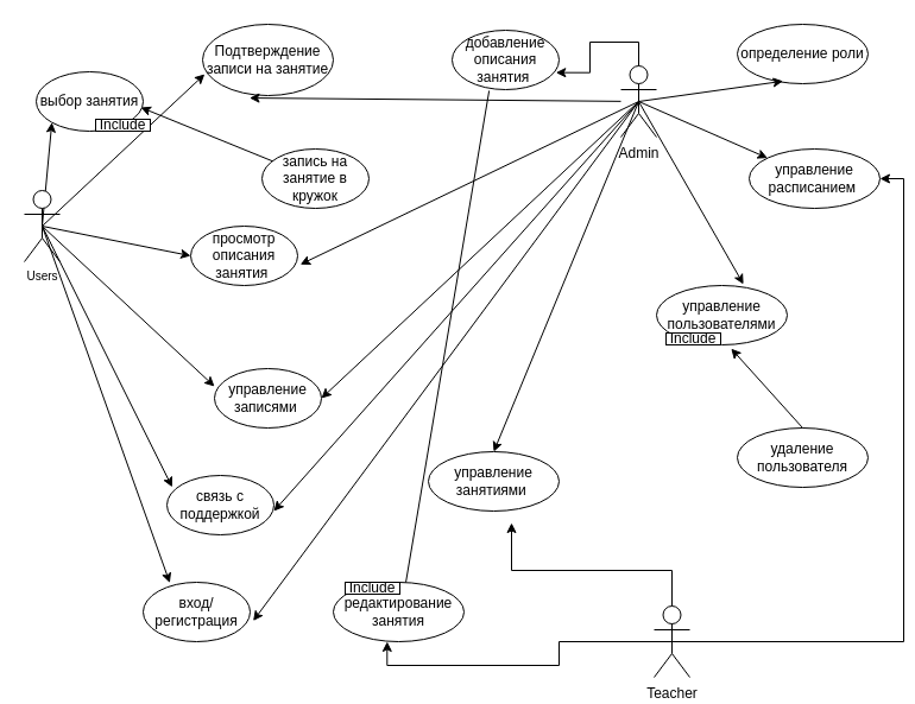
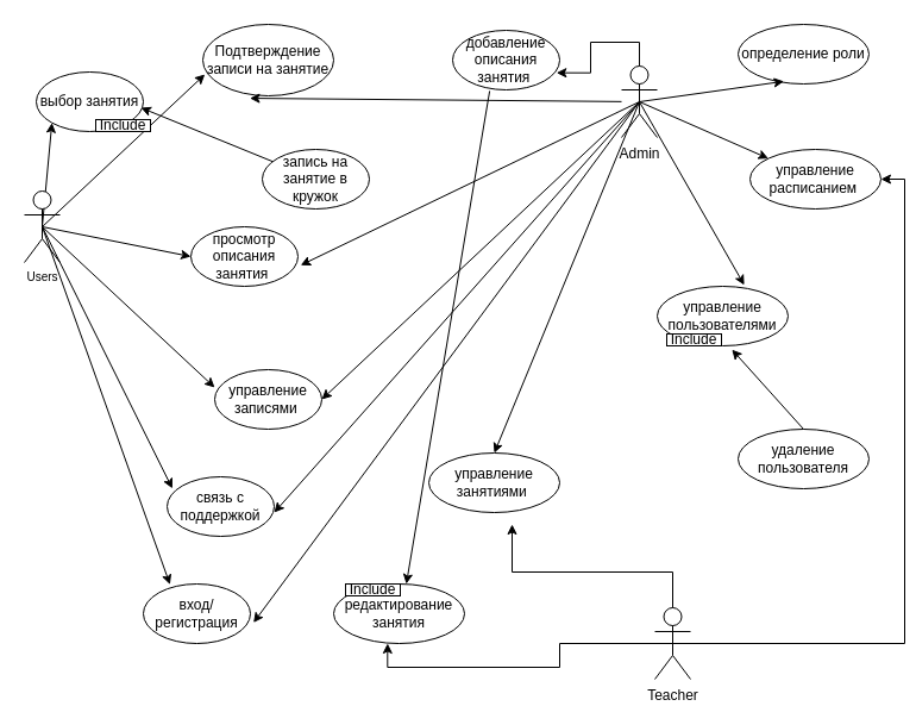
  <mxCell id="0" />
  <mxCell id="1" parent="0" />
  <mxCell id="2" style="edgeStyle=none;rounded=0;orthogonalLoop=1;jettySize=auto;html=1;exitX=0.5;exitY=0.5;exitDx=0;exitDy=0;exitPerimeter=0;entryX=0;entryY=1;entryDx=0;entryDy=0;" parent="1" source="4" target="6" edge="1"><mxGeometry relative="1" as="geometry" /></mxCell>
  <mxCell id="3" style="edgeStyle=none;rounded=0;orthogonalLoop=1;jettySize=auto;html=1;exitX=0.5;exitY=0.5;exitDx=0;exitDy=0;exitPerimeter=0;entryX=0;entryY=0.5;entryDx=0;entryDy=0;" parent="1" source="4" target="27" edge="1"><mxGeometry relative="1" as="geometry" /></mxCell>
  <mxCell id="4" value="Users" style="shape=umlActor;verticalLabelPosition=bottom;verticalAlign=top;html=1;fontStyle=0;fontSize=10;" parent="1" vertex="1"><mxGeometry x="20" y="160" width="30" height="60" as="geometry" /></mxCell>
  <mxCell id="5" value="вход/регистрация" style="ellipse;whiteSpace=wrap;html=1;" parent="1" vertex="1"><mxGeometry x="120" y="490" width="90" height="50" as="geometry" /></mxCell>
  <mxCell id="6" value="выбор занятия" style="ellipse;whiteSpace=wrap;html=1;" parent="1" vertex="1"><mxGeometry x="30" y="60" width="90" height="50" as="geometry" /></mxCell>
  <mxCell id="7" value="запись на занятие в кружок" style="ellipse;whiteSpace=wrap;html=1;" parent="1" vertex="1"><mxGeometry x="220" y="125" width="90" height="50" as="geometry" /></mxCell>
  <mxCell id="8" style="edgeStyle=none;rounded=0;orthogonalLoop=1;jettySize=auto;html=1;exitX=0.5;exitY=0.5;exitDx=0;exitDy=0;exitPerimeter=0;entryX=1;entryY=0.5;entryDx=0;entryDy=0;" parent="1" source="11" target="23" edge="1"><mxGeometry relative="1" as="geometry" /></mxCell>
  <mxCell id="9" style="edgeStyle=none;rounded=0;orthogonalLoop=1;jettySize=auto;html=1;exitX=0.5;exitY=0.5;exitDx=0;exitDy=0;exitPerimeter=0;entryX=0.5;entryY=0;entryDx=0;entryDy=0;" parent="1" source="11" target="25" edge="1"><mxGeometry relative="1" as="geometry" /></mxCell>
  <mxCell id="10" style="edgeStyle=none;rounded=0;orthogonalLoop=1;jettySize=auto;html=1;exitX=0.5;exitY=0.5;exitDx=0;exitDy=0;exitPerimeter=0;" parent="1" source="11" target="26" edge="1"><mxGeometry relative="1" as="geometry" /></mxCell>
  <mxCell id="11" value="Admin" style="shape=umlActor;verticalLabelPosition=bottom;verticalAlign=top;html=1;outlineConnect=0;" parent="1" vertex="1"><mxGeometry x="522" y="55" width="30" height="60" as="geometry" /></mxCell>
  <mxCell id="12" value="Подтверждение записи на занятие" style="ellipse;whiteSpace=wrap;html=1;" parent="1" vertex="1"><mxGeometry x="170" y="20" width="110" height="60" as="geometry" /></mxCell>
  <mxCell id="13" value="" style="endArrow=classic;html=1;rounded=0;entryX=0.359;entryY=1.034;entryDx=0;entryDy=0;entryPerimeter=0;" parent="1" source="11" target="12" edge="1"><mxGeometry width="50" height="50" relative="1" as="geometry"><mxPoint x="290" y="280" as="sourcePoint" /><mxPoint x="340" y="230" as="targetPoint" /></mxGeometry></mxCell>
  <mxCell id="14" style="edgeStyle=none;rounded=0;orthogonalLoop=1;jettySize=auto;html=1;exitX=0.5;exitY=0.5;exitDx=0;exitDy=0;exitPerimeter=0;entryX=1.029;entryY=0.65;entryDx=0;entryDy=0;entryPerimeter=0;" parent="1" source="11" target="5" edge="1"><mxGeometry relative="1" as="geometry" /></mxCell>
  <mxCell id="15" value="управление пользователями" style="ellipse;whiteSpace=wrap;html=1;" parent="1" vertex="1"><mxGeometry x="552" y="240" width="110" height="50" as="geometry" /></mxCell>
  <mxCell id="16" style="edgeStyle=none;rounded=0;orthogonalLoop=1;jettySize=auto;html=1;exitX=0.5;exitY=0.5;exitDx=0;exitDy=0;exitPerimeter=0;entryX=0.665;entryY=-0.021;entryDx=0;entryDy=0;entryPerimeter=0;" parent="1" source="11" target="15" edge="1"><mxGeometry relative="1" as="geometry" /></mxCell>
  <mxCell id="17" value="удаление пользователя" style="ellipse;whiteSpace=wrap;html=1;" parent="1" vertex="1"><mxGeometry x="620" y="360" width="110" height="50" as="geometry" /></mxCell>
  <mxCell id="18" style="edgeStyle=none;rounded=0;orthogonalLoop=1;jettySize=auto;html=1;exitX=0.5;exitY=0;exitDx=0;exitDy=0;entryX=0.571;entryY=1.063;entryDx=0;entryDy=0;entryPerimeter=0;" parent="1" source="17" target="15" edge="1"><mxGeometry relative="1" as="geometry" /></mxCell>
  <mxCell id="19" value="связь с поддержкой" style="ellipse;whiteSpace=wrap;html=1;" parent="1" vertex="1"><mxGeometry x="140" y="400" width="90" height="50" as="geometry" /></mxCell>
  <mxCell id="20" style="edgeStyle=none;rounded=0;orthogonalLoop=1;jettySize=auto;html=1;exitX=0.5;exitY=0.5;exitDx=0;exitDy=0;exitPerimeter=0;entryX=0.049;entryY=0.197;entryDx=0;entryDy=0;entryPerimeter=0;" parent="1" source="4" target="19" edge="1"><mxGeometry relative="1" as="geometry" /></mxCell>
  <mxCell id="21" style="edgeStyle=none;rounded=0;orthogonalLoop=1;jettySize=auto;html=1;exitX=0.5;exitY=0.5;exitDx=0;exitDy=0;exitPerimeter=0;entryX=0.249;entryY=0.009;entryDx=0;entryDy=0;entryPerimeter=0;" parent="1" source="4" target="5" edge="1"><mxGeometry relative="1" as="geometry" /></mxCell>
  <mxCell id="22" style="edgeStyle=none;rounded=0;orthogonalLoop=1;jettySize=auto;html=1;exitX=0.5;exitY=0.5;exitDx=0;exitDy=0;exitPerimeter=0;entryX=1;entryY=0.6;entryDx=0;entryDy=0;entryPerimeter=0;" parent="1" source="11" target="19" edge="1"><mxGeometry relative="1" as="geometry" /></mxCell>
  <mxCell id="23" value="управление записями&amp;nbsp;" style="ellipse;whiteSpace=wrap;html=1;" parent="1" vertex="1"><mxGeometry x="180" y="310" width="90" height="50" as="geometry" /></mxCell>
  <mxCell id="24" style="edgeStyle=none;rounded=0;orthogonalLoop=1;jettySize=auto;html=1;exitX=0.5;exitY=0.5;exitDx=0;exitDy=0;exitPerimeter=0;entryX=0;entryY=0.3;entryDx=0;entryDy=0;entryPerimeter=0;" parent="1" source="4" target="23" edge="1"><mxGeometry relative="1" as="geometry" /></mxCell>
  <mxCell id="25" value="управление занятиями&amp;nbsp;" style="ellipse;whiteSpace=wrap;html=1;" parent="1" vertex="1"><mxGeometry x="360" y="380" width="110" height="50" as="geometry" /></mxCell>
  <mxCell id="26" value="управление расписанием&amp;nbsp;" style="ellipse;whiteSpace=wrap;html=1;" parent="1" vertex="1"><mxGeometry x="630" y="125" width="110" height="50" as="geometry" /></mxCell>
  <mxCell id="27" value="просмотр описания занятия&amp;nbsp;" style="ellipse;whiteSpace=wrap;html=1;" parent="1" vertex="1"><mxGeometry x="160" y="190" width="90" height="50" as="geometry" /></mxCell>
  <mxCell id="28" style="edgeStyle=none;rounded=0;orthogonalLoop=1;jettySize=auto;html=1;entryX=1.025;entryY=0.646;entryDx=0;entryDy=0;entryPerimeter=0;exitX=0.5;exitY=0.5;exitDx=0;exitDy=0;exitPerimeter=0;" parent="1" source="11" target="27" edge="1"><mxGeometry relative="1" as="geometry"><mxPoint x="545" y="150" as="sourcePoint" /></mxGeometry></mxCell>
  <mxCell id="29" style="edgeStyle=none;rounded=0;orthogonalLoop=1;jettySize=auto;html=1;exitX=0.5;exitY=0.5;exitDx=0;exitDy=0;exitPerimeter=0;entryX=0.016;entryY=0.7;entryDx=0;entryDy=0;entryPerimeter=0;" parent="1" source="4" target="12" edge="1"><mxGeometry relative="1" as="geometry" /></mxCell>
  <mxCell id="30" value="определение роли" style="ellipse;whiteSpace=wrap;html=1;" parent="1" vertex="1"><mxGeometry x="620" y="20" width="110" height="50" as="geometry" /></mxCell>
  <mxCell id="31" style="edgeStyle=none;rounded=0;orthogonalLoop=1;jettySize=auto;html=1;exitX=0.5;exitY=0.5;exitDx=0;exitDy=0;exitPerimeter=0;entryX=0.35;entryY=0.957;entryDx=0;entryDy=0;entryPerimeter=0;" parent="1" source="11" target="30" edge="1"><mxGeometry relative="1" as="geometry" /></mxCell>
  <mxCell id="32" value="добавление описания занятия&amp;nbsp;" style="ellipse;whiteSpace=wrap;html=1;" parent="1" vertex="1"><mxGeometry x="380" y="25" width="90" height="50" as="geometry" /></mxCell>
  <mxCell id="33" style="edgeStyle=orthogonalEdgeStyle;rounded=0;orthogonalLoop=1;jettySize=auto;html=1;exitX=0.5;exitY=0.5;exitDx=0;exitDy=0;exitPerimeter=0;entryX=1;entryY=0.5;entryDx=0;entryDy=0;" edge="1" parent="1" source="35" target="26"><mxGeometry relative="1" as="geometry" /></mxCell>
  <mxCell id="34" style="edgeStyle=orthogonalEdgeStyle;rounded=0;orthogonalLoop=1;jettySize=auto;html=1;exitX=0.5;exitY=0.5;exitDx=0;exitDy=0;exitPerimeter=0;" edge="1" parent="1" source="35"><mxGeometry relative="1" as="geometry"><mxPoint x="430" y="440" as="targetPoint" /><Array as="points"><mxPoint x="565" y="480" /><mxPoint x="430" y="480" /></Array></mxGeometry></mxCell>
  <mxCell id="35" value="Teacher" style="shape=umlActor;verticalLabelPosition=bottom;verticalAlign=top;html=1;outlineConnect=0;" vertex="1" parent="1"><mxGeometry x="550" y="510" width="30" height="60" as="geometry" /></mxCell>
  <mxCell id="36" value="редактирование занятия" style="ellipse;whiteSpace=wrap;html=1;" vertex="1" parent="1"><mxGeometry x="280" y="490" width="110" height="50" as="geometry" /></mxCell>
  <mxCell id="37" style="edgeStyle=orthogonalEdgeStyle;rounded=0;orthogonalLoop=1;jettySize=auto;html=1;exitX=0.5;exitY=0.5;exitDx=0;exitDy=0;exitPerimeter=0;entryX=0.412;entryY=1;entryDx=0;entryDy=0;entryPerimeter=0;" edge="1" parent="1" source="35" target="36"><mxGeometry relative="1" as="geometry" /></mxCell>
  <mxCell id="38" style="edgeStyle=none;rounded=0;orthogonalLoop=1;jettySize=auto;html=1;entryX=0;entryY=1;entryDx=0;entryDy=0;" edge="1" parent="1" source="7"><mxGeometry relative="1" as="geometry"><mxPoint x="110" y="177" as="sourcePoint" /><mxPoint x="118" y="90" as="targetPoint" /></mxGeometry></mxCell>
  <mxCell id="39" value="Include" style="rounded=0;whiteSpace=wrap;html=1;" vertex="1" parent="1"><mxGeometry x="80" y="100" width="46" height="10" as="geometry" /></mxCell>
  <mxCell id="40" value="Include" style="rounded=0;whiteSpace=wrap;html=1;" vertex="1" parent="1"><mxGeometry x="560" y="280" width="46" height="10" as="geometry" /></mxCell>
  <mxCell id="41" value="Include" style="rounded=0;whiteSpace=wrap;html=1;" vertex="1" parent="1"><mxGeometry x="290" y="490" width="46" height="10" as="geometry" /></mxCell>
- <mxCell id="42" value="" style="endArrow=none;html=1;rounded=0;entryX=0.555;entryY=0;entryDx=0;entryDy=0;entryPerimeter=0;exitX=0.346;exitY=1.018;exitDx=0;exitDy=0;exitPerimeter=0;" edge="1" parent="1" source="32" target="36"><mxGeometry width="50" height="50" relative="1" as="geometry"><mxPoint x="434.5" y="389" as="sourcePoint" /><mxPoint x="273.5" y="240" as="targetPoint" /></mxGeometry></mxCell>
+ <mxCell id="42" value="" style="endArrow=classic;html=1;rounded=0;entryX=0.555;entryY=0;entryDx=0;entryDy=0;entryPerimeter=0;exitX=0.346;exitY=1.018;exitDx=0;exitDy=0;exitPerimeter=0;" edge="1" parent="1" source="32" target="36"><mxGeometry width="50" height="50" relative="1" as="geometry"><mxPoint x="434.5" y="389" as="sourcePoint" /><mxPoint x="273.5" y="240" as="targetPoint" /></mxGeometry></mxCell>
  <mxCell id="43" style="edgeStyle=orthogonalEdgeStyle;rounded=0;orthogonalLoop=1;jettySize=auto;html=1;exitX=0.5;exitY=0;exitDx=0;exitDy=0;exitPerimeter=0;entryX=0.97;entryY=0.713;entryDx=0;entryDy=0;entryPerimeter=0;" edge="1" parent="1" source="11" target="32"><mxGeometry relative="1" as="geometry" /></mxCell>
